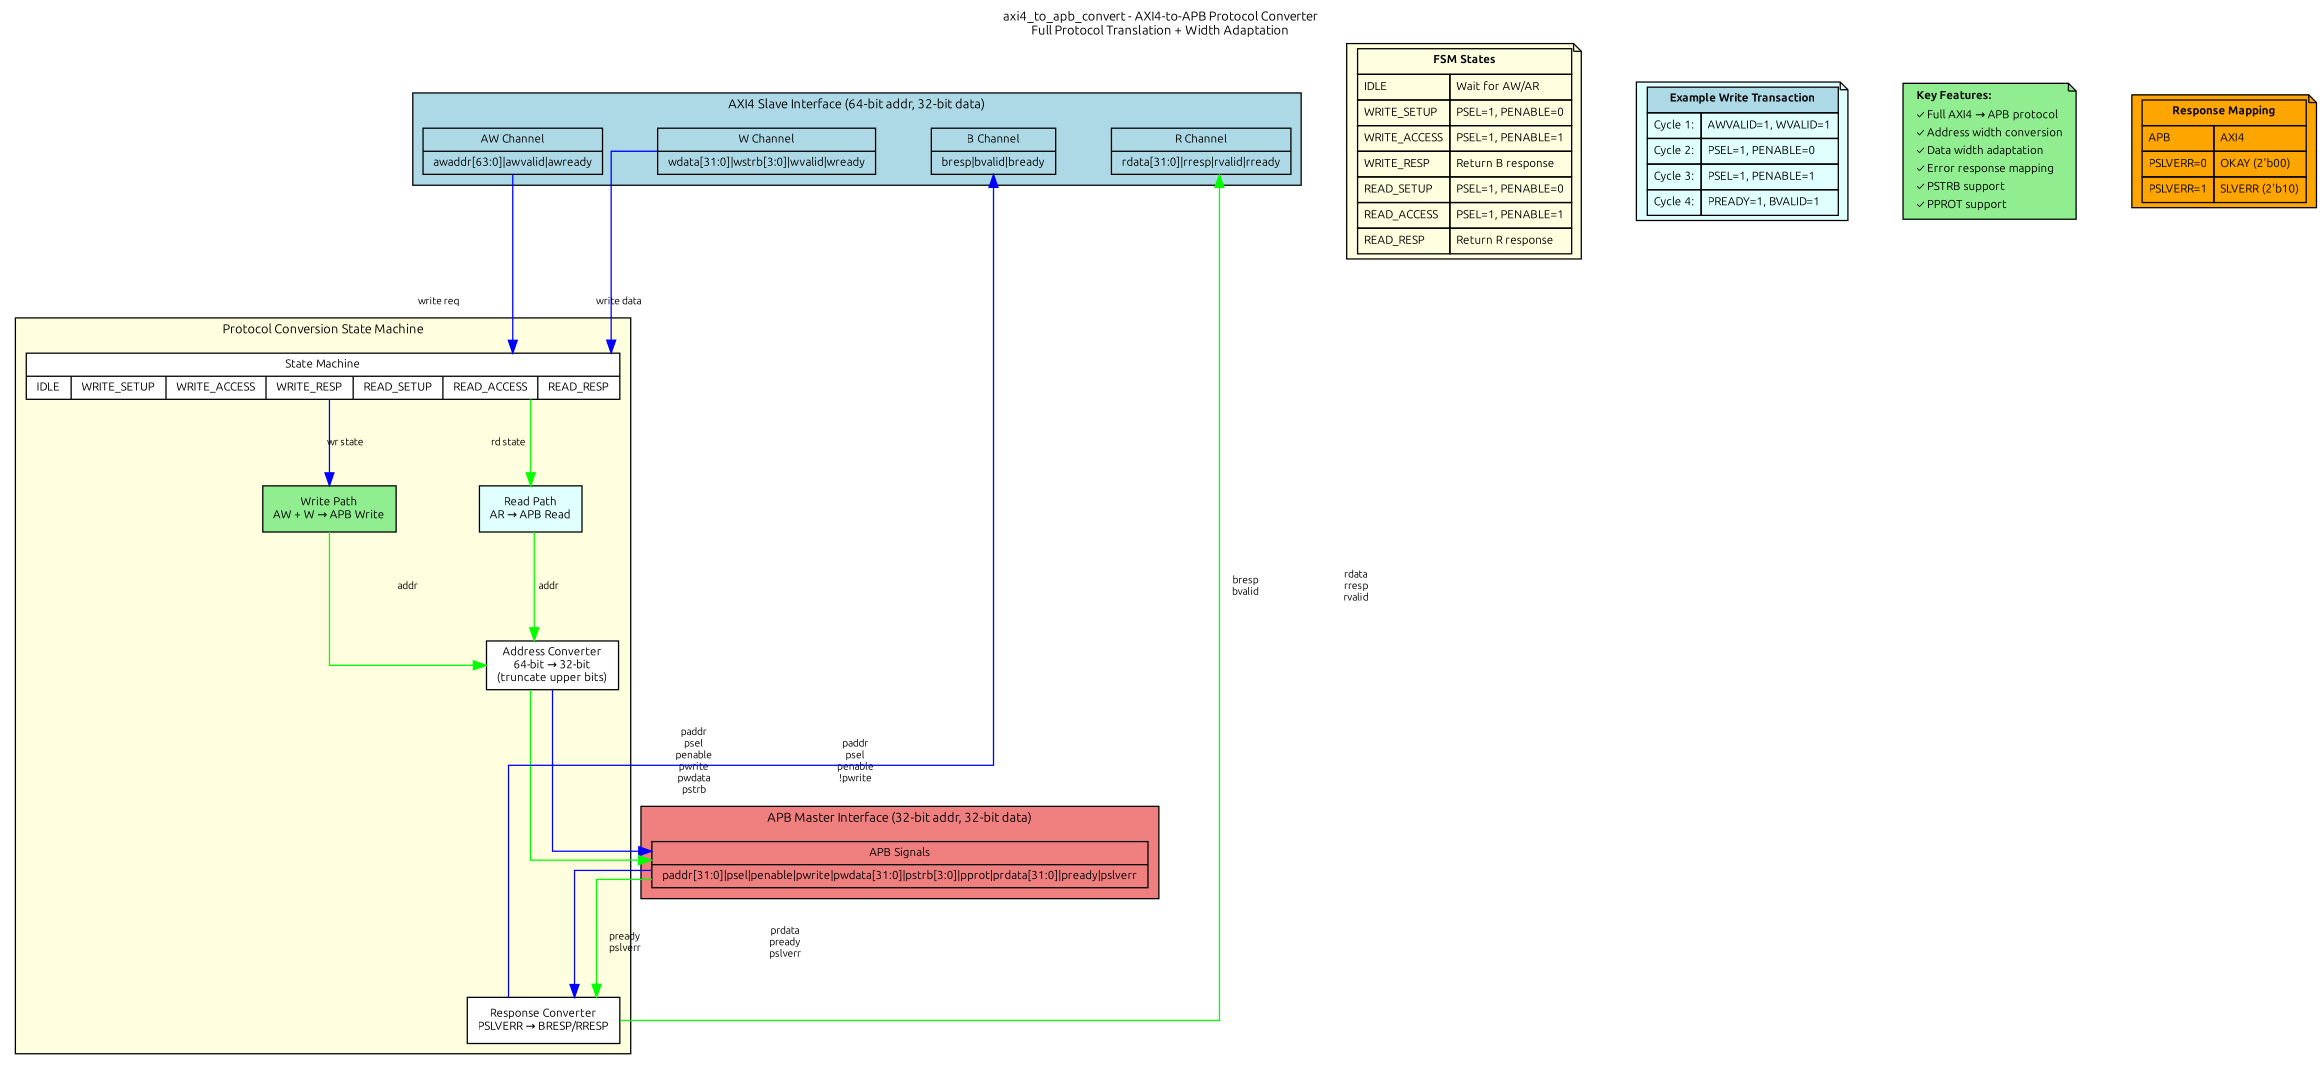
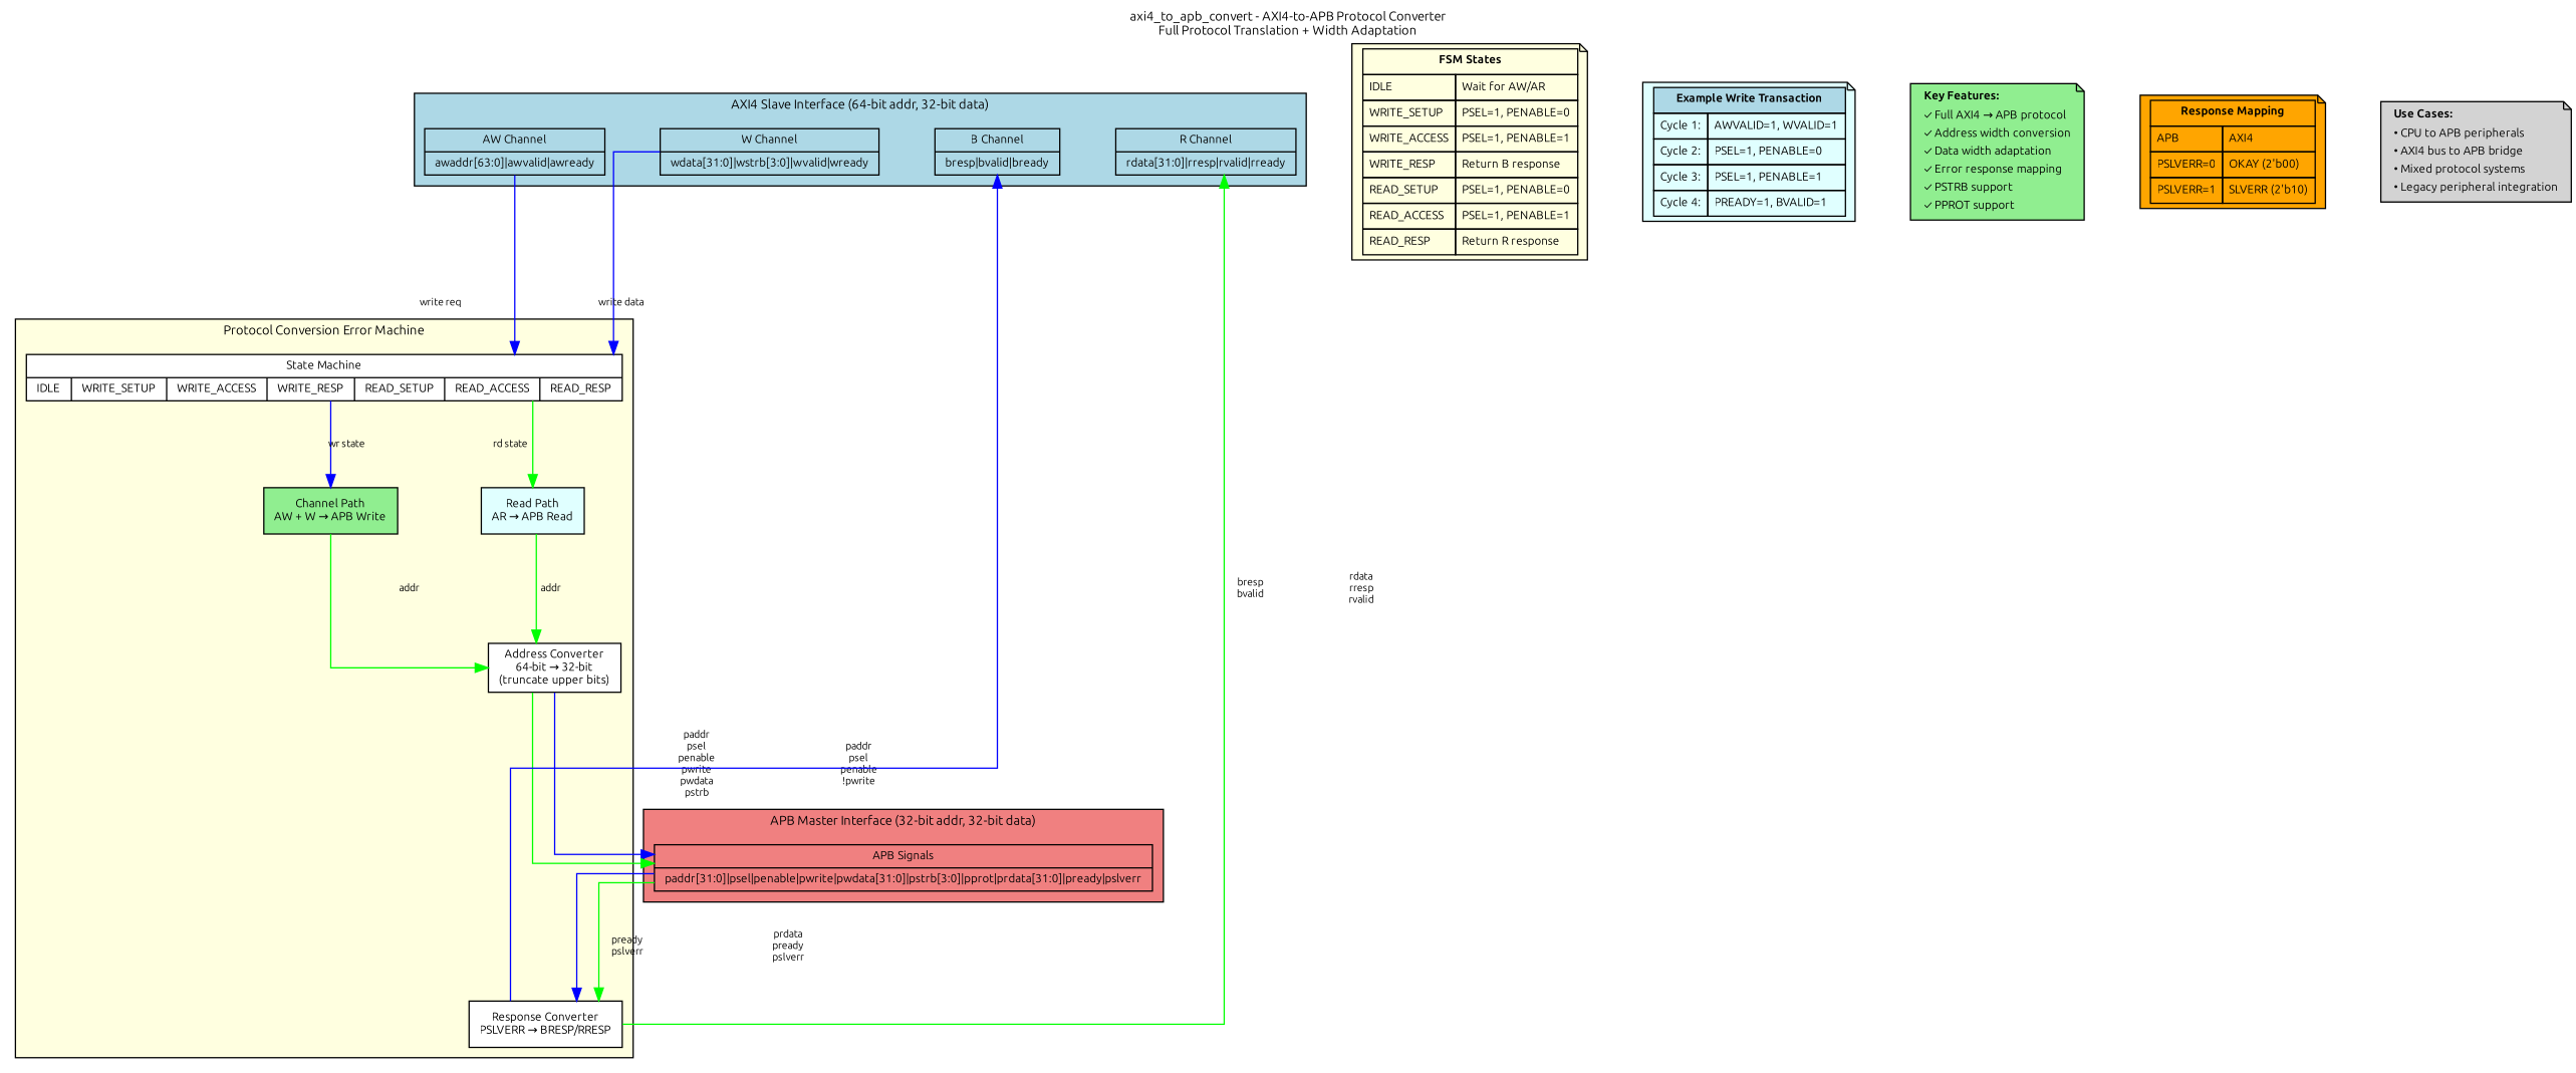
  digraph {
    fontname=Ubuntu
    fontsize=10
    label="axi4_to_apb_convert - AXI4-to-APB Protocol Converter\nFull Protocol Translation + Width Adaptation"
    labelloc=t
    newrank=true
    nodesep=0.6
    rankdir=TB
    ranksep=0.8
    splines=ortho
    node [fillcolor=lightblue fontname=Ubuntu fontsize=9 shape=record style=filled]
    edge [color=blue fontname=Ubuntu fontsize=8]
    n1 [label="{AW Channel|awaddr[63:0]\|awvalid\|awready}"]
    n2 [label="{W Channel|wdata[31:0]\|wstrb[3:0]\|wvalid\|wready}"]
    n3 [label="{B Channel|bresp\|bvalid\|bready}"]
    n4 [label="{R Channel|rdata[31:0]\|rresp\|rvalid\|rready}"]
    n5 [fillcolor=white label="{State Machine|{IDLE|WRITE_SETUP|WRITE_ACCESS|WRITE_RESP|READ_SETUP|READ_ACCESS|READ_RESP}}"]
-   n6 [fillcolor=lightgreen label="Write Path\nAW + W → APB Write" shape=box]
+   n6 [fillcolor=lightgreen label="Channel Path\nAW + W → APB Write" shape=box]
    n7 [fillcolor=lightcyan label="Read Path\nAR → APB Read" shape=box]
    n8 [fillcolor=white label="Address Converter\n64-bit → 32-bit\n(truncate upper bits)" shape=box]
    n9 [fillcolor=white label="Response Converter\nPSLVERR → BRESP/RRESP" shape=box]
    n10 [fillcolor=lightcoral label="{APB Signals|paddr[31:0]\|psel\|penable\|pwrite\|pwdata[31:0]\|pstrb[3:0]\|pprot\|prdata[31:0]\|pready\|pslverr}"]
    n11 [fillcolor=lightyellow label=< <TABLE BORDER="0" CELLBORDER="1" CELLSPACING="0" CELLPADDING="4"> <TR><TD COLSPAN="2" BGCOLOR="lightyellow"><B>FSM States</B></TD></TR> <TR><TD ALIGN="LEFT">IDLE</TD><TD ALIGN="LEFT">Wait for AW/AR</TD></TR> <TR><TD ALIGN="LEFT">WRITE_SETUP</TD><TD ALIGN="LEFT">PSEL=1, PENABLE=0</TD></TR> <TR><TD ALIGN="LEFT">WRITE_ACCESS</TD><TD ALIGN="LEFT">PSEL=1, PENABLE=1</TD></TR> <TR><TD ALIGN="LEFT">WRITE_RESP</TD><TD ALIGN="LEFT">Return B response</TD></TR> <TR><TD ALIGN="LEFT">READ_SETUP</TD><TD ALIGN="LEFT">PSEL=1, PENABLE=0</TD></TR> <TR><TD ALIGN="LEFT">READ_ACCESS</TD><TD ALIGN="LEFT">PSEL=1, PENABLE=1</TD></TR> <TR><TD ALIGN="LEFT">READ_RESP</TD><TD ALIGN="LEFT">Return R response</TD></TR> </TABLE>> shape=note]
    n12 [fillcolor=lightcyan label=< <TABLE BORDER="0" CELLBORDER="1" CELLSPACING="0" CELLPADDING="4"> <TR><TD COLSPAN="2" BGCOLOR="lightblue"><B>Example Write Transaction</B></TD></TR> <TR><TD ALIGN="LEFT">Cycle 1:</TD><TD ALIGN="LEFT">AWVALID=1, WVALID=1</TD></TR> <TR><TD ALIGN="LEFT">Cycle 2:</TD><TD ALIGN="LEFT">PSEL=1, PENABLE=0</TD></TR> <TR><TD ALIGN="LEFT">Cycle 3:</TD><TD ALIGN="LEFT">PSEL=1, PENABLE=1</TD></TR> <TR><TD ALIGN="LEFT">Cycle 4:</TD><TD ALIGN="LEFT">PREADY=1, BVALID=1</TD></TR> </TABLE>> shape=note]
    n13 [fillcolor=lightgreen label=< <TABLE BORDER="0" CELLBORDER="0" CELLSPACING="0" CELLPADDING="2"> <TR><TD ALIGN="LEFT"><B>Key Features:</B></TD></TR> <TR><TD ALIGN="LEFT">✓ Full AXI4 → APB protocol</TD></TR> <TR><TD ALIGN="LEFT">✓ Address width conversion</TD></TR> <TR><TD ALIGN="LEFT">✓ Data width adaptation</TD></TR> <TR><TD ALIGN="LEFT">✓ Error response mapping</TD></TR> <TR><TD ALIGN="LEFT">✓ PSTRB support</TD></TR> <TR><TD ALIGN="LEFT">✓ PPROT support</TD></TR> </TABLE>> shape=note]
    n14 [fillcolor=orange label=< <TABLE BORDER="0" CELLBORDER="1" CELLSPACING="0" CELLPADDING="4"> <TR><TD COLSPAN="2" BGCOLOR="orange"><B>Response Mapping</B></TD></TR> <TR><TD ALIGN="LEFT">APB</TD><TD ALIGN="LEFT">AXI4</TD></TR> <TR><TD ALIGN="LEFT">PSLVERR=0</TD><TD ALIGN="LEFT">OKAY (2'b00)</TD></TR> <TR><TD ALIGN="LEFT">PSLVERR=1</TD><TD ALIGN="LEFT">SLVERR (2'b10)</TD></TR> </TABLE>> shape=note]
+   n15 [fillcolor=lightgray label=< <TABLE BORDER="0" CELLBORDER="0" CELLSPACING="0" CELLPADDING="2"> <TR><TD ALIGN="LEFT"><B>Use Cases:</B></TD></TR> <TR><TD ALIGN="LEFT">• CPU to APB peripherals</TD></TR> <TR><TD ALIGN="LEFT">• AXI4 bus to APB bridge</TD></TR> <TR><TD ALIGN="LEFT">• Mixed protocol systems</TD></TR> <TR><TD ALIGN="LEFT">• Legacy peripheral integration</TD></TR> </TABLE>> shape=note]
    subgraph cluster_1 {
      fillcolor=lightblue
      label="AXI4 Slave Interface (64-bit addr, 32-bit data)"
      rank=source
      style=filled
      n1
      n2
      n3
      n4
    }
    subgraph cluster_2 {
      fillcolor=lightyellow
-     label="Protocol Conversion State Machine"
+     label="Protocol Conversion Error Machine"
      style=filled
      n5
      n6
      n7
      n8
      n9
    }
    subgraph cluster_3 {
      fillcolor=lightcoral
      label="APB Master Interface (32-bit addr, 32-bit data)"
      rank=sink
      style=filled
      n10
    }
    n1 -> n5 [label="write req"]
    n2 -> n5 [label="write data"]
    n5 -> n6 [label="wr state"]
    n5 -> n7 [color=green label="rd state"]
    n6 -> n8 [color=green label=addr]
    n7 -> n8 [color=green label=addr]
    n8 -> n10 [label="paddr\npsel\npenable\npwrite\npwdata\npstrb"]
    n8 -> n10 [color=green label="paddr\npsel\npenable\n!pwrite"]
    n9 -> n3 [label="bresp\nbvalid"]
    n9 -> n4 [color=green label="rdata\nrresp\nrvalid"]
    n10 -> n9 [label="pready\npslverr"]
    n10 -> n9 [color=green label="prdata\npready\npslverr"]
  }
